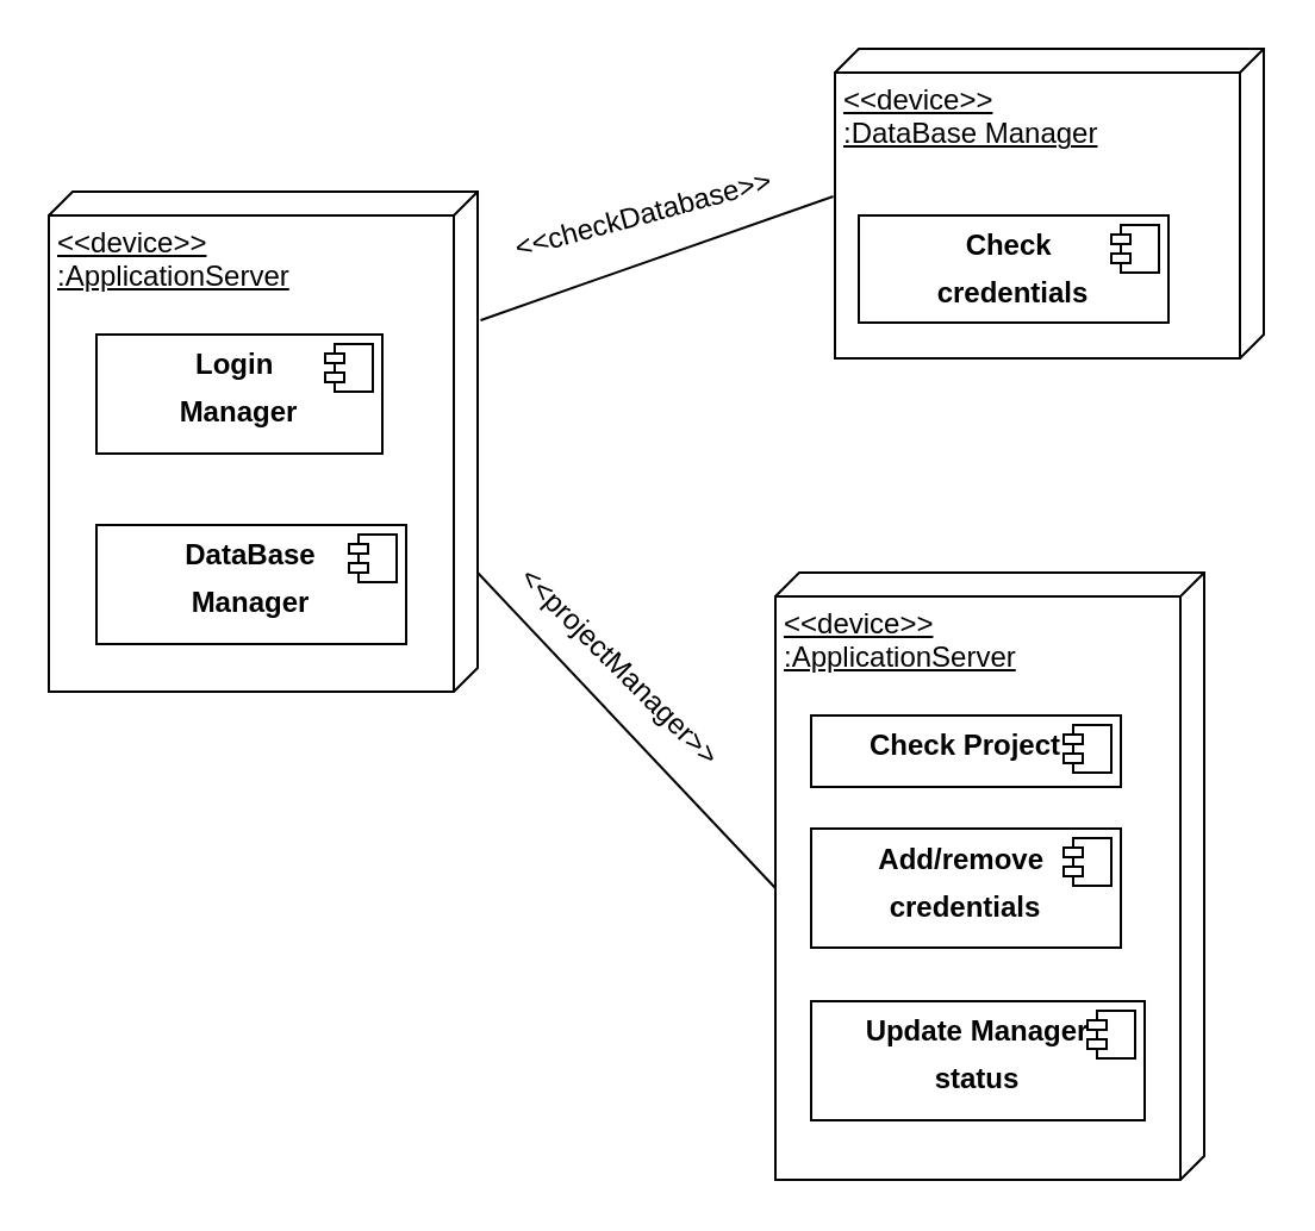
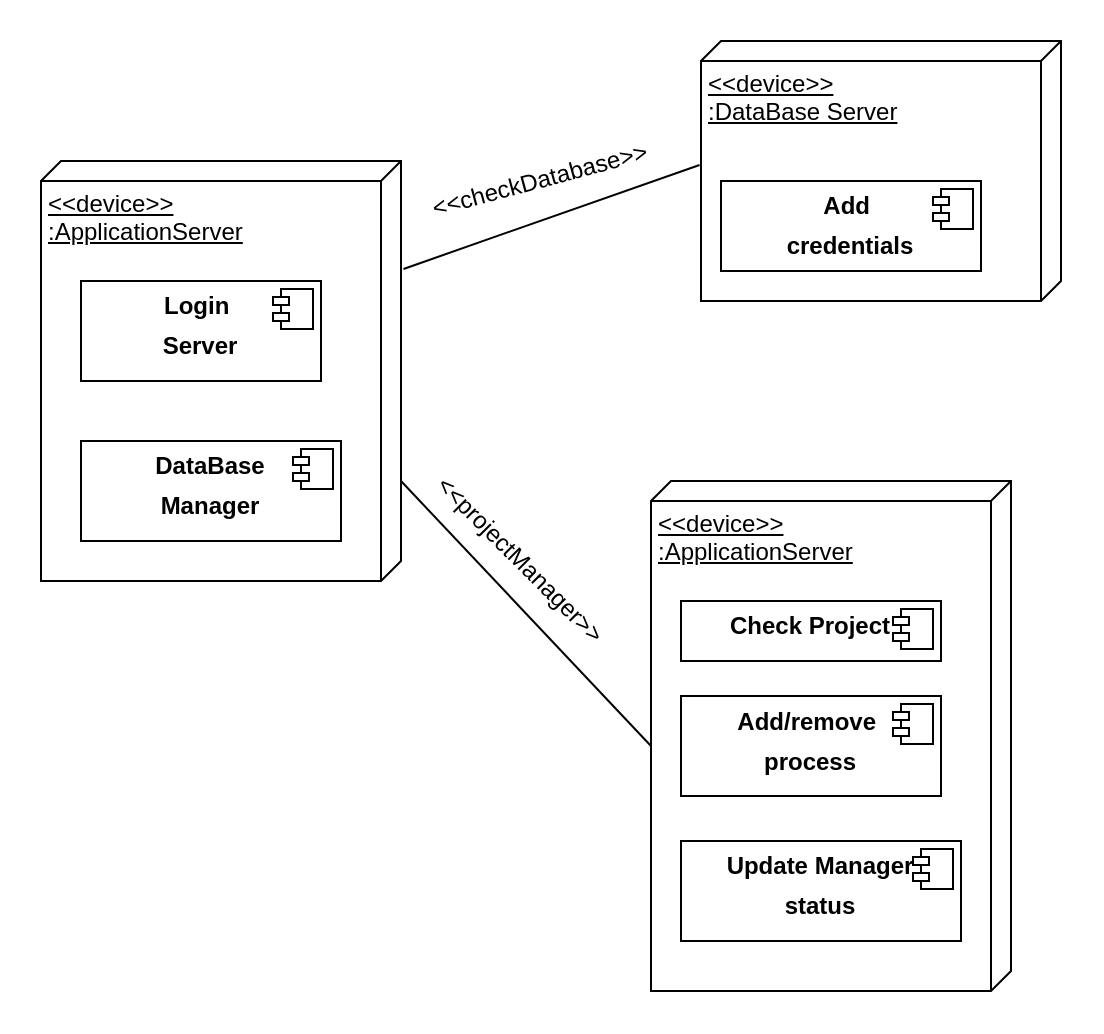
  <mxCell id="0" />
  <mxCell id="1" parent="0" />
  <mxCell id="2" value="&amp;lt;&amp;lt;device&amp;gt;&amp;gt;&lt;br&gt;:ApplicationServer" style="verticalAlign=top;align=left;spacingTop=8;spacingLeft=2;spacingRight=12;shape=cube;size=10;direction=south;fontStyle=4;html=1;" vertex="1" parent="1"><mxGeometry x="20" y="80" width="180" height="210" as="geometry" /></mxCell>
- <mxCell id="3" value="&lt;p style=&quot;margin: 0px ; margin-top: 6px ; text-align: center&quot;&gt;&lt;b&gt;Login&amp;nbsp;&lt;/b&gt;&lt;/p&gt;&lt;p style=&quot;margin: 0px ; margin-top: 6px ; text-align: center&quot;&gt;&lt;b&gt;Manager&lt;/b&gt;&lt;/p&gt;" style="align=left;overflow=fill;html=1;dropTarget=0;" vertex="1" parent="1"><mxGeometry x="40" y="140" width="120" height="50" as="geometry" /></mxCell>
+ <mxCell id="3" value="&lt;p style=&quot;margin: 0px ; margin-top: 6px ; text-align: center&quot;&gt;&lt;b&gt;Login&amp;nbsp;&lt;/b&gt;&lt;/p&gt;&lt;p style=&quot;margin: 0px ; margin-top: 6px ; text-align: center&quot;&gt;&lt;b&gt;Server&lt;/b&gt;&lt;/p&gt;" style="align=left;overflow=fill;html=1;dropTarget=0;" vertex="1" parent="1"><mxGeometry x="40" y="140" width="120" height="50" as="geometry" /></mxCell>
  <mxCell id="4" value="" style="shape=component;jettyWidth=8;jettyHeight=4;" vertex="1" parent="3"><mxGeometry x="1" width="20" height="20" relative="1" as="geometry"><mxPoint x="-24" y="4" as="offset" /></mxGeometry></mxCell>
  <mxCell id="5" value="&lt;p style=&quot;margin: 0px ; margin-top: 6px ; text-align: center&quot;&gt;&lt;b&gt;DataBase&lt;/b&gt;&lt;/p&gt;&lt;p style=&quot;margin: 0px ; margin-top: 6px ; text-align: center&quot;&gt;&lt;b&gt;Manager&lt;/b&gt;&lt;/p&gt;" style="align=left;overflow=fill;html=1;dropTarget=0;" vertex="1" parent="1"><mxGeometry x="40" y="220" width="130" height="50" as="geometry" /></mxCell>
  <mxCell id="6" value="" style="shape=component;jettyWidth=8;jettyHeight=4;" vertex="1" parent="5"><mxGeometry x="1" width="20" height="20" relative="1" as="geometry"><mxPoint x="-24" y="4" as="offset" /></mxGeometry></mxCell>
- <mxCell id="7" value="&amp;lt;&amp;lt;device&amp;gt;&amp;gt;&lt;br&gt;:DataBase Manager" style="verticalAlign=top;align=left;spacingTop=8;spacingLeft=2;spacingRight=12;shape=cube;size=10;direction=south;fontStyle=4;html=1;" vertex="1" parent="1"><mxGeometry x="350" y="20" width="180" height="130" as="geometry" /></mxCell>
- <mxCell id="8" value="&lt;p style=&quot;margin: 0px ; margin-top: 6px ; text-align: center&quot;&gt;&lt;b&gt;Check&amp;nbsp;&lt;/b&gt;&lt;/p&gt;&lt;p style=&quot;margin: 0px ; margin-top: 6px ; text-align: center&quot;&gt;&lt;b&gt;credentials&lt;/b&gt;&lt;/p&gt;" style="align=left;overflow=fill;html=1;dropTarget=0;" vertex="1" parent="1"><mxGeometry x="360" y="90" width="130" height="45" as="geometry" /></mxCell>
+ <mxCell id="7" value="&amp;lt;&amp;lt;device&amp;gt;&amp;gt;&lt;br&gt;:DataBase Server" style="verticalAlign=top;align=left;spacingTop=8;spacingLeft=2;spacingRight=12;shape=cube;size=10;direction=south;fontStyle=4;html=1;" vertex="1" parent="1"><mxGeometry x="350" y="20" width="180" height="130" as="geometry" /></mxCell>
+ <mxCell id="8" value="&lt;p style=&quot;margin: 0px ; margin-top: 6px ; text-align: center&quot;&gt;&lt;b&gt;Add&amp;nbsp;&lt;/b&gt;&lt;/p&gt;&lt;p style=&quot;margin: 0px ; margin-top: 6px ; text-align: center&quot;&gt;&lt;b&gt;credentials&lt;/b&gt;&lt;/p&gt;" style="align=left;overflow=fill;html=1;dropTarget=0;" vertex="1" parent="1"><mxGeometry x="360" y="90" width="130" height="45" as="geometry" /></mxCell>
  <mxCell id="9" value="" style="shape=component;jettyWidth=8;jettyHeight=4;" vertex="1" parent="8"><mxGeometry x="1" width="20" height="20" relative="1" as="geometry"><mxPoint x="-24" y="4" as="offset" /></mxGeometry></mxCell>
  <mxCell id="10" value="&amp;lt;&amp;lt;device&amp;gt;&amp;gt;&lt;br&gt;:ApplicationServer" style="verticalAlign=top;align=left;spacingTop=8;spacingLeft=2;spacingRight=12;shape=cube;size=10;direction=south;fontStyle=4;html=1;" vertex="1" parent="1"><mxGeometry x="325" y="240" width="180" height="255" as="geometry" /></mxCell>
  <mxCell id="11" value="&lt;p style=&quot;margin: 0px ; margin-top: 6px ; text-align: center&quot;&gt;&lt;b&gt;Check Project&lt;/b&gt;&lt;/p&gt;" style="align=left;overflow=fill;html=1;dropTarget=0;" vertex="1" parent="1"><mxGeometry x="340" y="300" width="130" height="30" as="geometry" /></mxCell>
  <mxCell id="12" value="" style="shape=component;jettyWidth=8;jettyHeight=4;" vertex="1" parent="11"><mxGeometry x="1" width="20" height="20" relative="1" as="geometry"><mxPoint x="-24" y="4" as="offset" /></mxGeometry></mxCell>
- <mxCell id="13" value="&lt;p style=&quot;margin: 0px ; margin-top: 6px ; text-align: center&quot;&gt;&lt;b&gt;Add/remove&amp;nbsp;&lt;/b&gt;&lt;/p&gt;&lt;p style=&quot;margin: 0px ; margin-top: 6px ; text-align: center&quot;&gt;&lt;b&gt;credentials&lt;/b&gt;&lt;/p&gt;" style="align=left;overflow=fill;html=1;dropTarget=0;" vertex="1" parent="1"><mxGeometry x="340" y="347.5" width="130" height="50" as="geometry" /></mxCell>
+ <mxCell id="13" value="&lt;p style=&quot;margin: 0px ; margin-top: 6px ; text-align: center&quot;&gt;&lt;b&gt;Add/remove&amp;nbsp;&lt;/b&gt;&lt;/p&gt;&lt;p style=&quot;margin: 0px ; margin-top: 6px ; text-align: center&quot;&gt;&lt;b&gt;process&lt;/b&gt;&lt;/p&gt;" style="align=left;overflow=fill;html=1;dropTarget=0;" vertex="1" parent="1"><mxGeometry x="340" y="347.5" width="130" height="50" as="geometry" /></mxCell>
  <mxCell id="14" value="" style="shape=component;jettyWidth=8;jettyHeight=4;" vertex="1" parent="13"><mxGeometry x="1" width="20" height="20" relative="1" as="geometry"><mxPoint x="-24" y="4" as="offset" /></mxGeometry></mxCell>
  <mxCell id="15" value="&lt;p style=&quot;margin: 0px ; margin-top: 6px ; text-align: center&quot;&gt;&lt;b&gt;Update Manager&lt;/b&gt;&lt;/p&gt;&lt;p style=&quot;margin: 0px ; margin-top: 6px ; text-align: center&quot;&gt;&lt;b&gt;status&lt;/b&gt;&lt;/p&gt;" style="align=left;overflow=fill;html=1;dropTarget=0;" vertex="1" parent="1"><mxGeometry x="340" y="420" width="140" height="50" as="geometry" /></mxCell>
  <mxCell id="16" value="" style="shape=component;jettyWidth=8;jettyHeight=4;" vertex="1" parent="15"><mxGeometry x="1" width="20" height="20" relative="1" as="geometry"><mxPoint x="-24" y="4" as="offset" /></mxGeometry></mxCell>
  <mxCell id="17" value="" style="endArrow=none;html=1;rounded=0;exitX=0.257;exitY=-0.007;exitDx=0;exitDy=0;exitPerimeter=0;entryX=0.477;entryY=1.004;entryDx=0;entryDy=0;entryPerimeter=0;" edge="1" parent="1" source="2" target="7"><mxGeometry width="50" height="50" relative="1" as="geometry"><mxPoint x="370" y="290" as="sourcePoint" /><mxPoint x="420" y="240" as="targetPoint" /></mxGeometry></mxCell>
  <mxCell id="18" value="" style="endArrow=none;html=1;rounded=0;exitX=0.762;exitY=0;exitDx=0;exitDy=0;exitPerimeter=0;entryX=0;entryY=0;entryDx=132.5;entryDy=180;entryPerimeter=0;" edge="1" parent="1" source="2" target="10"><mxGeometry width="50" height="50" relative="1" as="geometry"><mxPoint x="370" y="290" as="sourcePoint" /><mxPoint x="420" y="240" as="targetPoint" /></mxGeometry></mxCell>
  <mxCell id="19" value="&amp;lt;&amp;lt;projectManager&amp;gt;&amp;gt;" style="text;html=1;strokeColor=none;fillColor=none;align=center;verticalAlign=middle;whiteSpace=wrap;rounded=0;rotation=45;" vertex="1" parent="1"><mxGeometry x="195" y="270" width="130" height="20" as="geometry" /></mxCell>
  <mxCell id="20" value="&amp;lt;&amp;lt;checkDatabase&amp;gt;&amp;gt;" style="text;html=1;strokeColor=none;fillColor=none;align=center;verticalAlign=middle;whiteSpace=wrap;rounded=0;rotation=-15;" vertex="1" parent="1"><mxGeometry x="210" y="80" width="120" height="20" as="geometry" /></mxCell>
